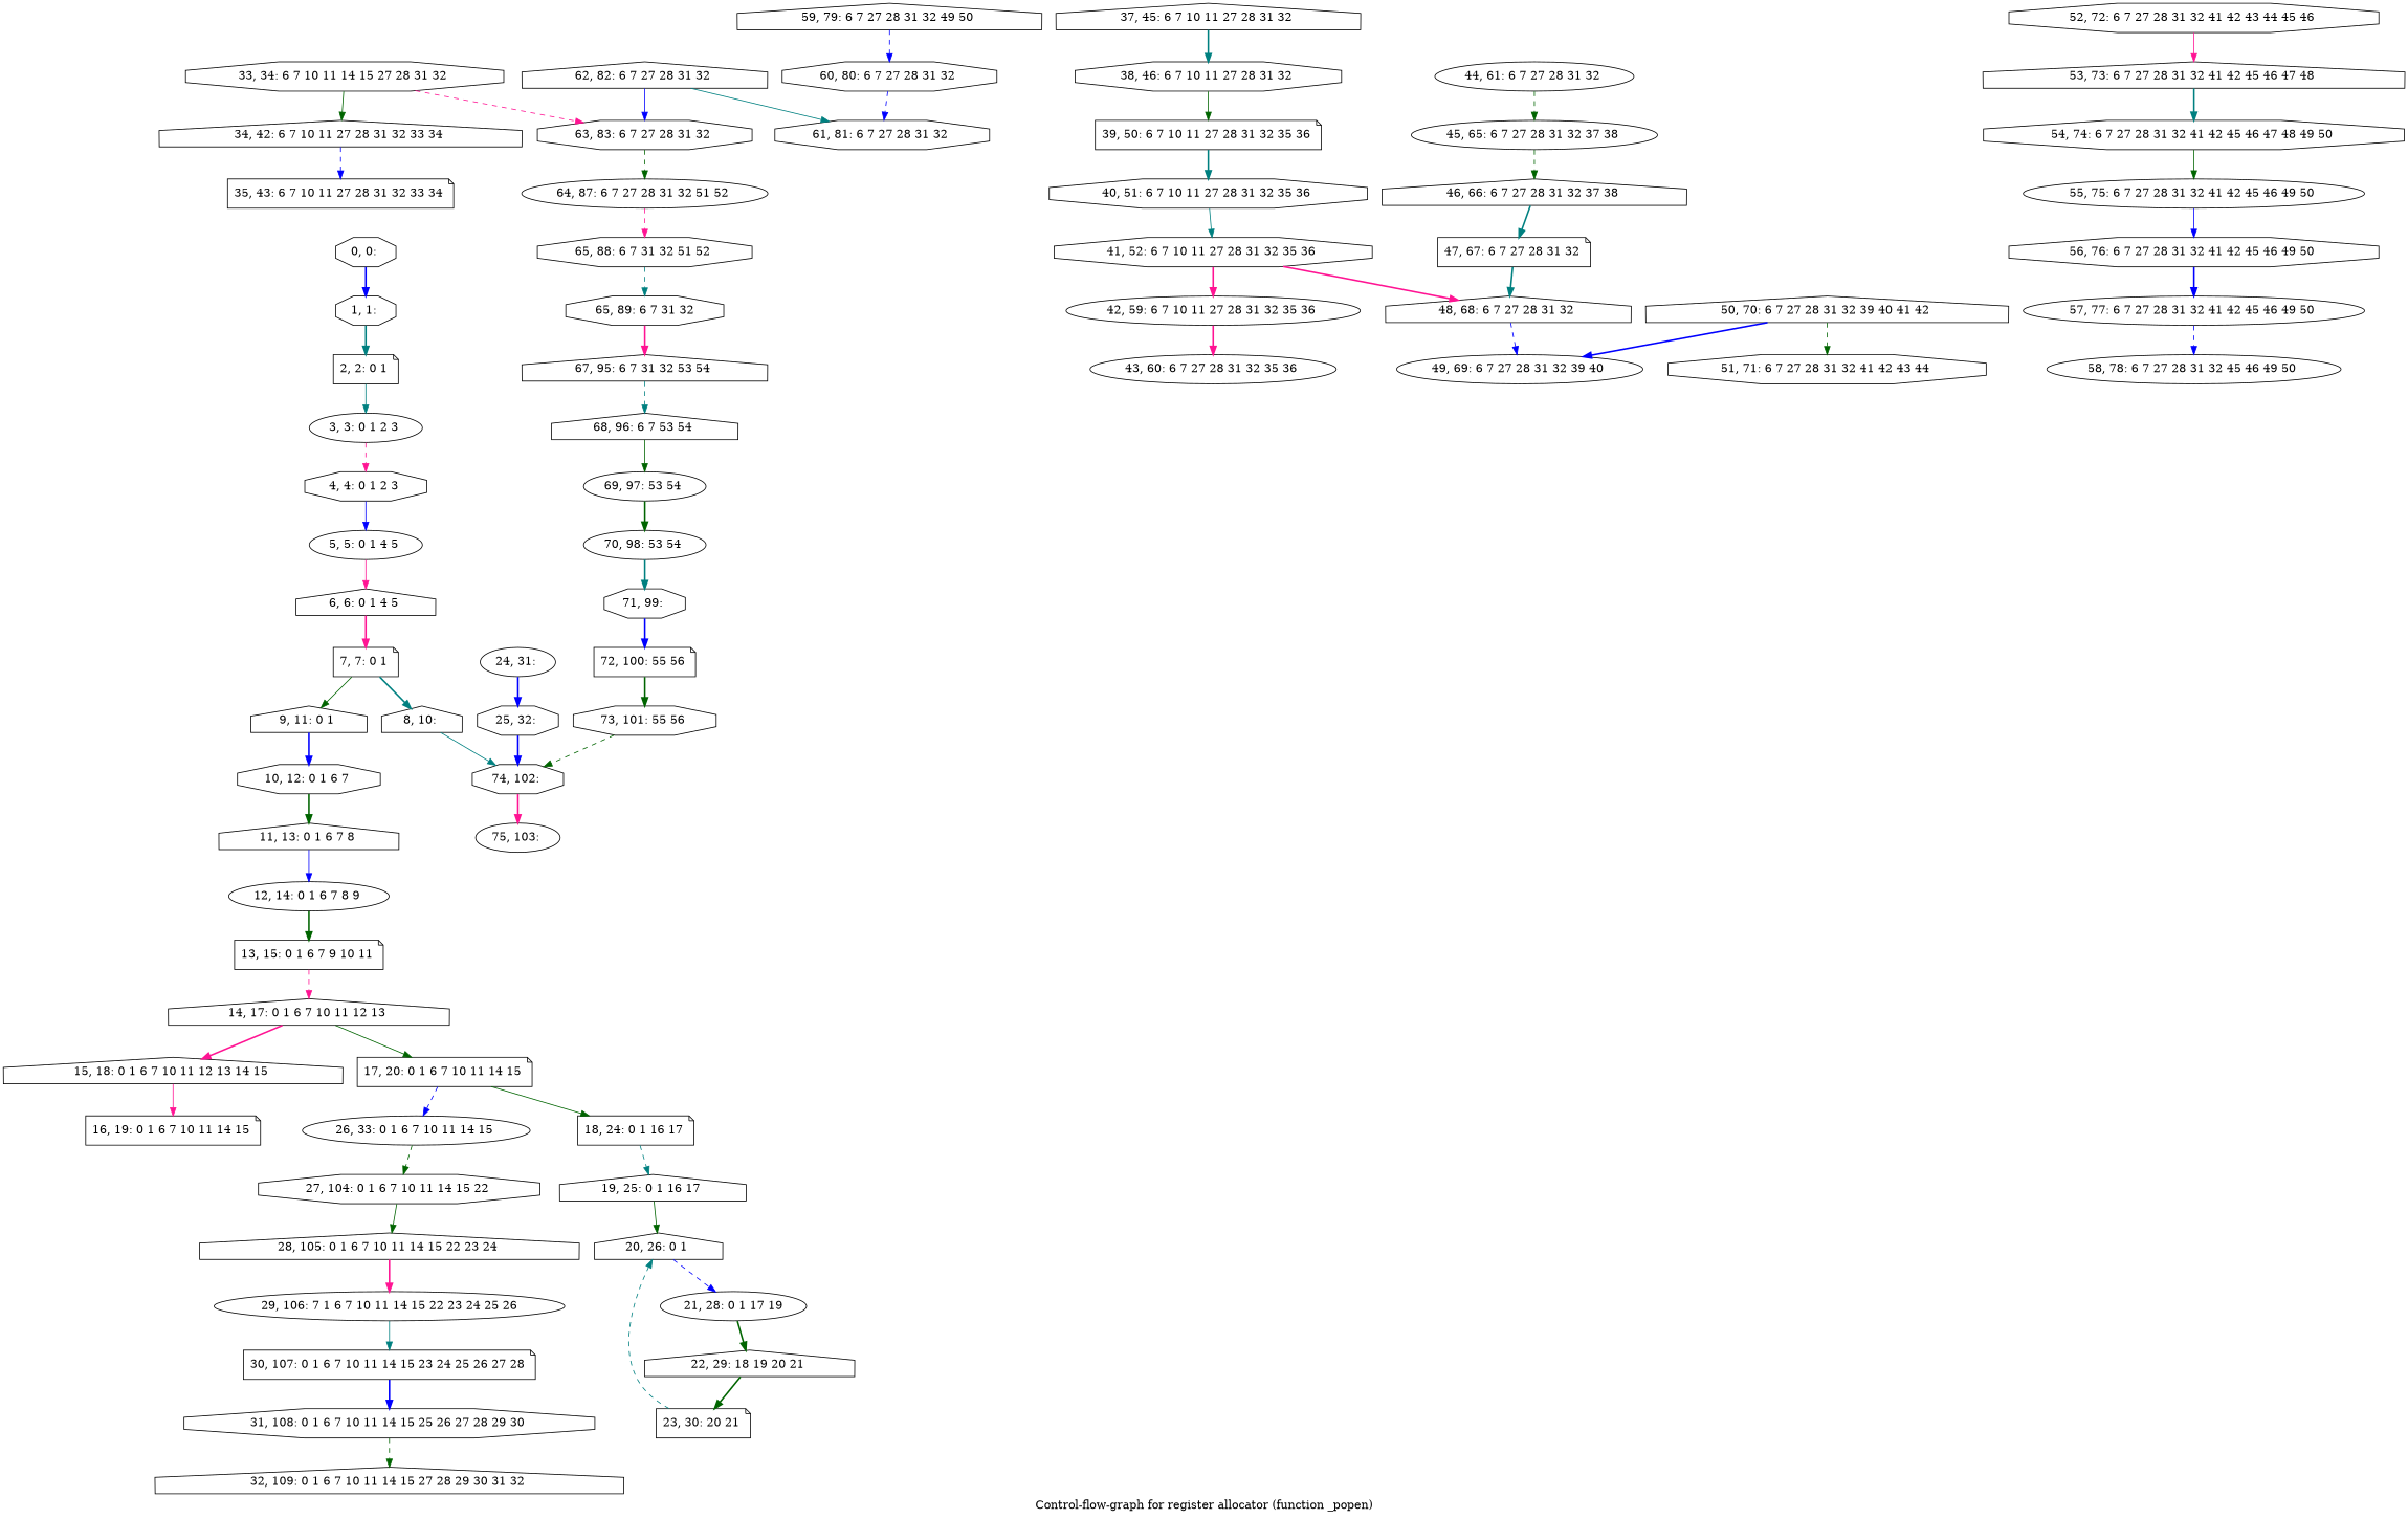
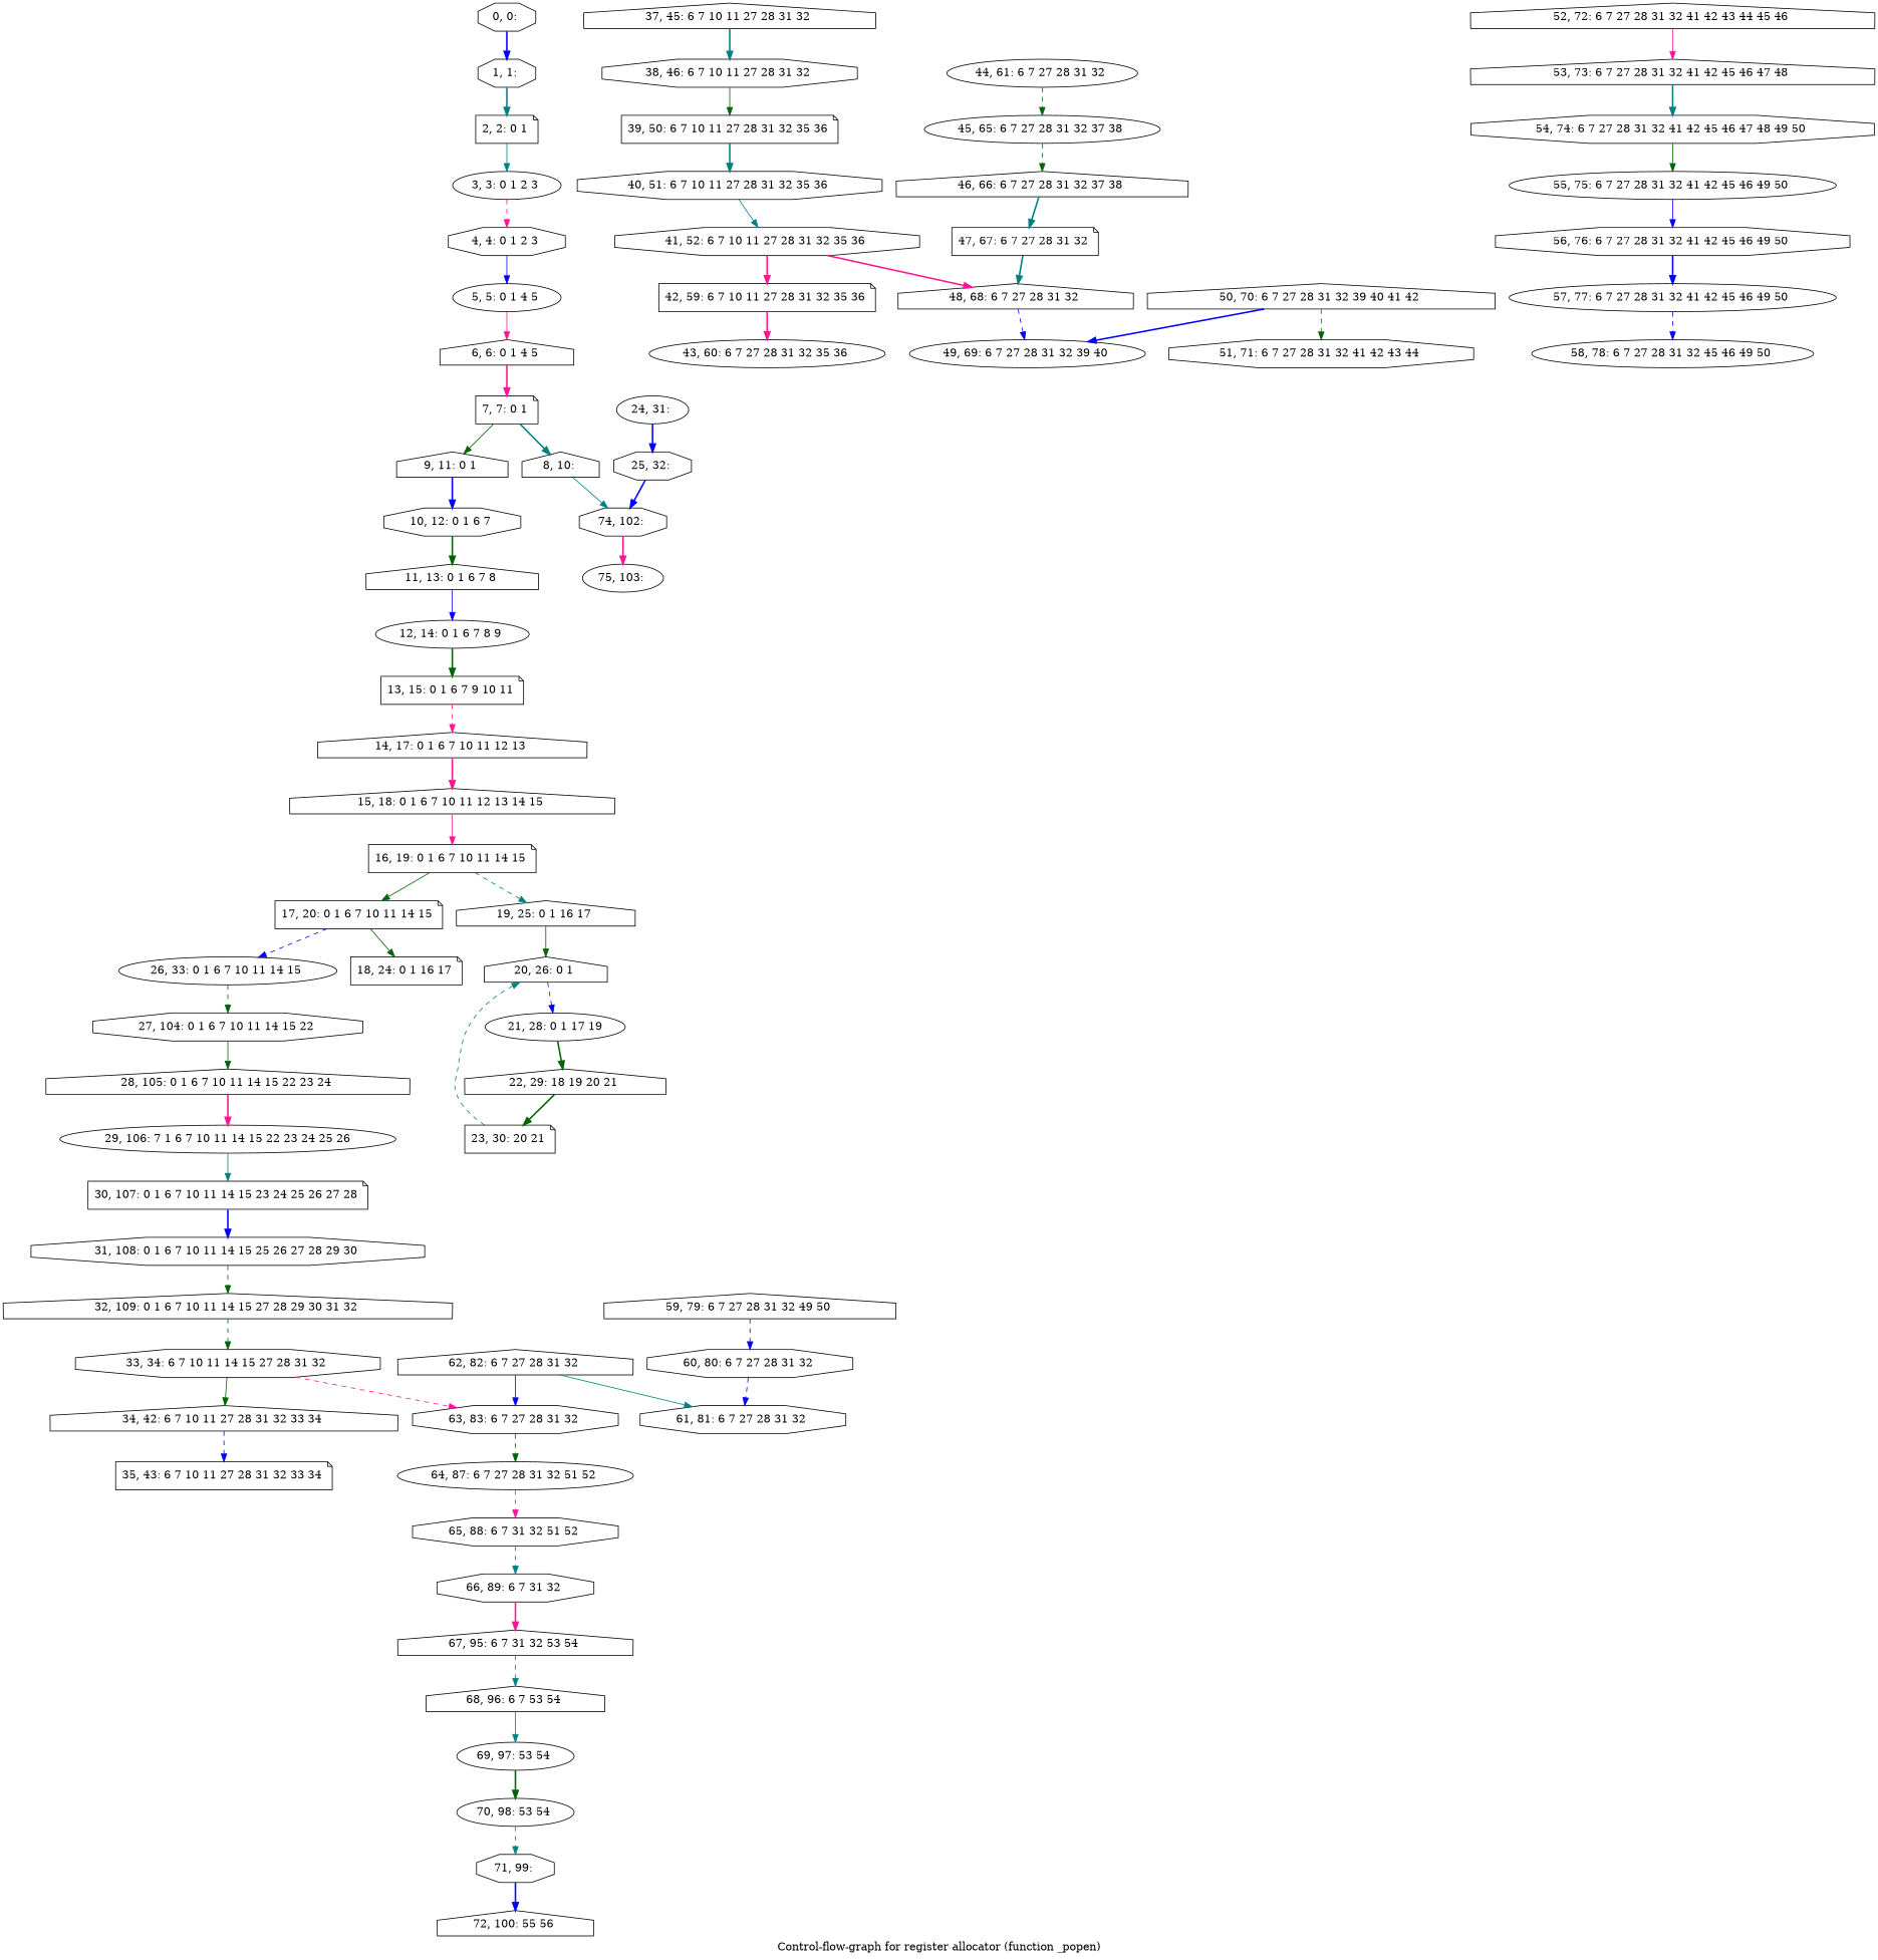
  digraph {
    label="Control-flow-graph for register allocator (function _popen)"
    node [shape=octagon]
    edge [color=darkgreen style=bold]
    n1 [label="0, 0: "]
    n2 [label="1, 1: "]
    n3 [label="2, 2: 0 1 " shape=note]
    n4 [label="3, 3: 0 1 2 3 " shape=ellipse]
    n5 [label="4, 4: 0 1 2 3 "]
    n6 [label="5, 5: 0 1 4 5 " shape=ellipse]
    n7 [label="6, 6: 0 1 4 5 " shape=house]
    n8 [label="7, 7: 0 1 " shape=note]
    n9 [label="8, 10: " shape=house]
    n10 [label="9, 11: 0 1 " shape=house]
    n11 [label="74, 102: "]
    n12 [label="10, 12: 0 1 6 7 "]
    n13 [label="75, 103: " shape=ellipse]
    n14 [label="11, 13: 0 1 6 7 8 " shape=house]
    n15 [label="12, 14: 0 1 6 7 8 9 " shape=ellipse]
    n16 [label="13, 15: 0 1 6 7 9 10 11 " shape=note]
    n17 [label="14, 17: 0 1 6 7 10 11 12 13 " shape=house]
    n18 [label="15, 18: 0 1 6 7 10 11 12 13 14 15 " shape=house]
    n19 [label="16, 19: 0 1 6 7 10 11 14 15 " shape=note]
    n20 [label="17, 20: 0 1 6 7 10 11 14 15 " shape=note]
    n21 [label="18, 24: 0 1 16 17 " shape=note]
    n22 [label="26, 33: 0 1 6 7 10 11 14 15 " shape=ellipse]
    n23 [label="19, 25: 0 1 16 17 " shape=house]
    n24 [label="27, 104: 0 1 6 7 10 11 14 15 22 "]
    n25 [label="20, 26: 0 1 " shape=house]
    n26 [label="21, 28: 0 1 17 19" shape=ellipse]
    n27 [label="22, 29: 18 19 20 21 " shape=house]
    n28 [label="23, 30: 20 21 " shape=note]
    n29 [label="24, 31: " shape=ellipse]
    n30 [label="25, 32: "]
    n31 [label="28, 105: 0 1 6 7 10 11 14 15 22 23 24 " shape=house]
    n32 [label="29, 106: 7 1 6 7 10 11 14 15 22 23 24 25 26" shape=ellipse]
    n33 [label="30, 107: 0 1 6 7 10 11 14 15 23 24 25 26 27 28 " shape=note]
    n34 [label="31, 108: 0 1 6 7 10 11 14 15 25 26 27 28 29 30 "]
    n35 [label="32, 109: 0 1 6 7 10 11 14 15 27 28 29 30 31 32 " shape=house]
    n36 [label="33, 34: 6 7 10 11 14 15 27 28 31 32 "]
    n37 [label="34, 42: 6 7 10 11 27 28 31 32 33 34 " shape=house]
    n38 [label="63, 83: 6 7 27 28 31 32 "]
    n39 [label="35, 43: 6 7 10 11 27 28 31 32 33 34 " shape=note]
    n40 [label="64, 87: 6 7 27 28 31 32 51 52 " shape=ellipse]
    n41 [label="37, 45: 6 7 10 11 27 28 31 32 " shape=house]
    n42 [label="38, 46: 6 7 10 11 27 28 31 32 "]
    n43 [label="39, 50: 6 7 10 11 27 28 31 32 35 36 " shape=note]
    n44 [label="40, 51: 6 7 10 11 27 28 31 32 35 36 "]
    n45 [label="41, 52: 6 7 10 11 27 28 31 32 35 36 "]
-   n46 [label="42, 59: 6 7 10 11 27 28 31 32 35 36 " shape=ellipse]
+   n46 [label="42, 59: 6 7 10 11 27 28 31 32 35 36 " shape=note]
    n47 [label="48, 68: 6 7 27 28 31 32 " shape=house]
    n48 [label="43, 60: 6 7 27 28 31 32 35 36 " shape=ellipse]
    n49 [label="49, 69: 6 7 27 28 31 32 39 40 " shape=ellipse]
    n50 [label="44, 61: 6 7 27 28 31 32 " shape=ellipse]
    n51 [label="45, 65: 6 7 27 28 31 32 37 38 " shape=ellipse]
    n52 [label="46, 66: 6 7 27 28 31 32 37 38 " shape=house]
    n53 [label="47, 67: 6 7 27 28 31 32 " shape=note]
    n54 [label="50, 70: 6 7 27 28 31 32 39 40 41 42 " shape=house]
    n55 [label="51, 71: 6 7 27 28 31 32 41 42 43 44 "]
-   n56 [label="52, 72: 6 7 27 28 31 32 41 42 43 44 45 46 "]
+   n56 [label="52, 72: 6 7 27 28 31 32 41 42 43 44 45 46 " shape=house]
    n57 [label="53, 73: 6 7 27 28 31 32 41 42 45 46 47 48 " shape=house]
    n58 [label="54, 74: 6 7 27 28 31 32 41 42 45 46 47 48 49 50 "]
    n59 [label="55, 75: 6 7 27 28 31 32 41 42 45 46 49 50 " shape=ellipse]
    n60 [label="56, 76: 6 7 27 28 31 32 41 42 45 46 49 50 "]
    n61 [label="57, 77: 6 7 27 28 31 32 41 42 45 46 49 50 " shape=ellipse]
    n62 [label="58, 78: 6 7 27 28 31 32 45 46 49 50 " shape=ellipse]
    n63 [label="59, 79: 6 7 27 28 31 32 49 50 " shape=house]
    n64 [label="60, 80: 6 7 27 28 31 32 "]
    n65 [label="61, 81: 6 7 27 28 31 32 "]
    n66 [label="62, 82: 6 7 27 28 31 32 " shape=house]
    n67 [label="65, 88: 6 7 31 32 51 52 "]
-   n68 [label="65, 89: 6 7 31 32"]
+   n68 [label="66, 89: 6 7 31 32 "]
    n69 [label="67, 95: 6 7 31 32 53 54 " shape=house]
    n70 [label="68, 96: 6 7 53 54 " shape=house]
    n71 [label="69, 97: 53 54 " shape=ellipse]
    n72 [label="70, 98: 53 54 " shape=ellipse]
    n73 [label="71, 99: "]
-   n74 [label="72, 100: 55 56 " shape=note]
-   n75 [label="73, 101: 55 56 "]
+   n74 [label="72, 100: 55 56 " shape=house]
    n1 -> n2 [color=blue]
    n2 -> n3 [color=teal]
    n3 -> n4 [color=teal style=solid]
    n4 -> n5 [color=deeppink style=dashed]
    n5 -> n6 [color=blue style=solid]
    n6 -> n7 [color=deeppink style=solid]
    n7 -> n8 [color=deeppink]
    n8 -> n9 [color=teal]
    n8 -> n10 [style=solid]
    n9 -> n11 [color=teal style=solid]
    n10 -> n12 [color=blue]
    n11 -> n13 [color=deeppink]
    n12 -> n14
    n14 -> n15 [color=blue style=solid]
    n15 -> n16
    n16 -> n17 [color=deeppink style=dashed]
    n17 -> n18 [color=deeppink]
    n18 -> n19 [color=deeppink style=solid]
-   n17 -> n20 [style=solid]
+   n19 -> n20 [style=solid]
    n20 -> n21 [style=solid]
    n20 -> n22 [color=blue style=dashed]
-   n21 -> n23 [color=teal style=dashed]
+   n19 -> n23 [color=teal style=dashed]
    n22 -> n24 [style=dashed]
    n23 -> n25 [style=solid]
    n24 -> n31 [style=solid]
    n25 -> n26 [color=blue style=dashed]
    n26 -> n27
    n27 -> n28
    n28 -> n25 [color=teal style=dashed]
    n29 -> n30 [color=blue]
    n30 -> n11 [color=blue]
    n31 -> n32 [color=deeppink]
    n32 -> n33 [color=teal style=solid]
    n33 -> n34 [color=blue]
    n34 -> n35 [style=dashed]
+   n35 -> n36 [style=dashed]
    n36 -> n37 [style=solid]
    n36 -> n38 [color=deeppink style=dashed]
    n37 -> n39 [color=blue style=dashed]
    n38 -> n40 [style=dashed]
    n40 -> n67 [color=deeppink style=dashed]
    n41 -> n42 [color=teal]
    n42 -> n43 [style=solid]
    n43 -> n44 [color=teal]
    n44 -> n45 [color=teal style=solid]
    n45 -> n46 [color=deeppink]
    n45 -> n47 [color=deeppink]
    n46 -> n48 [color=deeppink]
    n47 -> n49 [color=blue style=dashed]
    n50 -> n51 [style=dashed]
    n51 -> n52 [style=dashed]
    n52 -> n53 [color=teal]
    n53 -> n47 [color=teal]
    n54 -> n49 [color=blue]
    n54 -> n55 [style=dashed]
    n56 -> n57 [color=deeppink style=solid]
    n57 -> n58 [color=teal]
    n58 -> n59 [style=solid]
    n59 -> n60 [color=blue style=solid]
    n60 -> n61 [color=blue]
    n61 -> n62 [color=blue style=dashed]
    n63 -> n64 [color=blue style=dashed]
    n64 -> n65 [color=blue style=dashed]
    n66 -> n38 [color=blue style=solid]
    n66 -> n65 [color=teal style=solid]
    n67 -> n68 [color=teal style=dashed]
    n68 -> n69 [color=deeppink]
    n69 -> n70 [color=teal style=dashed]
-   n70 -> n71 [style=solid]
+   n70 -> n71 [color=teal style=solid]
    n71 -> n72
-   n72 -> n73 [color=teal]
+   n72 -> n73 [color=teal style=dashed]
    n73 -> n74 [color=blue]
-   n74 -> n75
-   n75 -> n11 [style=dashed]
  }
